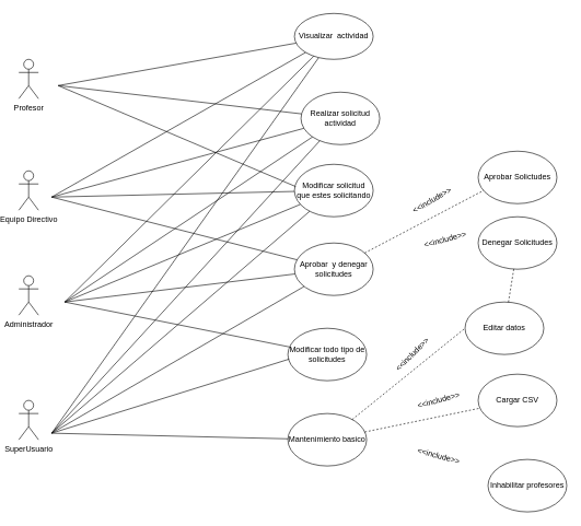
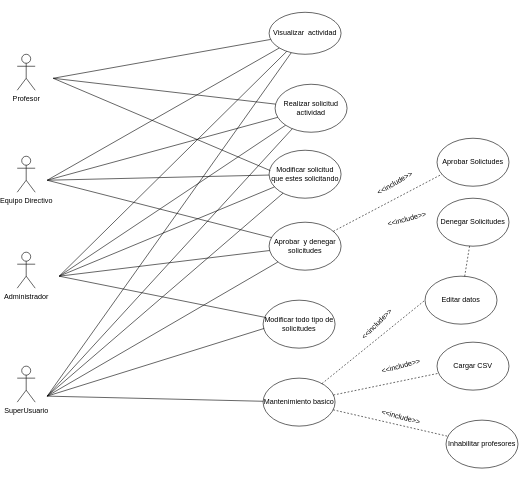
  <mxCell id="0" />
  <mxCell id="1" parent="0" />
  <mxCell id="2" value="Visualizar&amp;nbsp; actividad" style="ellipse;whiteSpace=wrap;html=1;" vertex="1" parent="1"><mxGeometry x="440" y="20" width="120" height="70" as="geometry" /></mxCell>
  <mxCell id="3" value="Realizar solicitud actividad" style="ellipse;whiteSpace=wrap;html=1;" vertex="1" parent="1"><mxGeometry x="450" y="140" width="120" height="80" as="geometry" /></mxCell>
  <mxCell id="4" value="Modificar solicitud que estes solicitando" style="ellipse;whiteSpace=wrap;html=1;" vertex="1" parent="1"><mxGeometry x="440" y="250" width="120" height="80" as="geometry" /></mxCell>
  <mxCell id="5" value="Aprobar&amp;nbsp; y denegar solicitudes" style="ellipse;whiteSpace=wrap;html=1;" vertex="1" parent="1"><mxGeometry x="440" y="370" width="120" height="80" as="geometry" /></mxCell>
  <mxCell id="6" value="Modificar todo tipo de solicitudes" style="ellipse;whiteSpace=wrap;html=1;" vertex="1" parent="1"><mxGeometry x="430" y="500" width="120" height="80" as="geometry" /></mxCell>
  <mxCell id="7" value="Mantenimiento basico" style="ellipse;whiteSpace=wrap;html=1;" vertex="1" parent="1"><mxGeometry x="430" y="630" width="120" height="80" as="geometry" /></mxCell>
  <mxCell id="8" value="Profesor" style="shape=umlActor;verticalLabelPosition=bottom;verticalAlign=top;html=1;outlineConnect=0;" vertex="1" parent="1"><mxGeometry x="20" y="90" width="30" height="60" as="geometry" /></mxCell>
  <mxCell id="9" value="Administrador" style="shape=umlActor;verticalLabelPosition=bottom;verticalAlign=top;html=1;outlineConnect=0;" vertex="1" parent="1"><mxGeometry x="20" y="420" width="30" height="60" as="geometry" /></mxCell>
  <mxCell id="10" value="Equipo Directivo" style="shape=umlActor;verticalLabelPosition=bottom;verticalAlign=top;html=1;outlineConnect=0;" vertex="1" parent="1"><mxGeometry x="20" y="260" width="30" height="60" as="geometry" /></mxCell>
  <mxCell id="11" value="SuperUsuario&lt;div&gt;&lt;br&gt;&lt;/div&gt;" style="shape=umlActor;verticalLabelPosition=bottom;verticalAlign=top;html=1;outlineConnect=0;" vertex="1" parent="1"><mxGeometry x="20" y="610" width="30" height="60" as="geometry" /></mxCell>
  <mxCell id="12" value="" style="endArrow=none;html=1;rounded=0;" edge="1" parent="1" target="2"><mxGeometry width="50" height="50" relative="1" as="geometry"><mxPoint x="80" y="130" as="sourcePoint" /><mxPoint x="450" y="130" as="targetPoint" /></mxGeometry></mxCell>
  <mxCell id="13" value="" style="endArrow=none;html=1;rounded=0;" edge="1" parent="1" target="3"><mxGeometry width="50" height="50" relative="1" as="geometry"><mxPoint x="80" y="130" as="sourcePoint" /><mxPoint x="450" y="130" as="targetPoint" /></mxGeometry></mxCell>
  <mxCell id="14" value="" style="endArrow=none;html=1;rounded=0;entryX=0.017;entryY=0.425;entryDx=0;entryDy=0;entryPerimeter=0;" edge="1" parent="1" target="4"><mxGeometry width="50" height="50" relative="1" as="geometry"><mxPoint x="80" y="130" as="sourcePoint" /><mxPoint x="450" y="130" as="targetPoint" /></mxGeometry></mxCell>
  <mxCell id="15" value="" style="endArrow=none;html=1;rounded=0;" edge="1" parent="1" target="2"><mxGeometry width="50" height="50" relative="1" as="geometry"><mxPoint x="70" y="300" as="sourcePoint" /><mxPoint x="450" y="330" as="targetPoint" /></mxGeometry></mxCell>
  <mxCell id="16" value="" style="endArrow=none;html=1;rounded=0;" edge="1" parent="1" target="3"><mxGeometry width="50" height="50" relative="1" as="geometry"><mxPoint x="70" y="300" as="sourcePoint" /><mxPoint x="450" y="330" as="targetPoint" /></mxGeometry></mxCell>
  <mxCell id="17" value="" style="endArrow=none;html=1;rounded=0;" edge="1" parent="1" target="4"><mxGeometry width="50" height="50" relative="1" as="geometry"><mxPoint x="70" y="300" as="sourcePoint" /><mxPoint x="450" y="330" as="targetPoint" /></mxGeometry></mxCell>
  <mxCell id="18" value="" style="endArrow=none;html=1;rounded=0;" edge="1" parent="1" target="5"><mxGeometry width="50" height="50" relative="1" as="geometry"><mxPoint x="70" y="300" as="sourcePoint" /><mxPoint x="450" y="330" as="targetPoint" /></mxGeometry></mxCell>
  <mxCell id="19" value="" style="endArrow=none;html=1;rounded=0;" edge="1" parent="1" target="2"><mxGeometry width="50" height="50" relative="1" as="geometry"><mxPoint x="90" y="460" as="sourcePoint" /><mxPoint x="450" y="330" as="targetPoint" /></mxGeometry></mxCell>
  <mxCell id="20" value="" style="endArrow=none;html=1;rounded=0;" edge="1" parent="1" target="4"><mxGeometry width="50" height="50" relative="1" as="geometry"><mxPoint x="90" y="460" as="sourcePoint" /><mxPoint x="450" y="330" as="targetPoint" /></mxGeometry></mxCell>
  <mxCell id="21" value="" style="endArrow=none;html=1;rounded=0;" edge="1" parent="1" target="3"><mxGeometry width="50" height="50" relative="1" as="geometry"><mxPoint x="90" y="460" as="sourcePoint" /><mxPoint x="450" y="330" as="targetPoint" /></mxGeometry></mxCell>
  <mxCell id="22" value="" style="endArrow=none;html=1;rounded=0;" edge="1" parent="1" target="5"><mxGeometry width="50" height="50" relative="1" as="geometry"><mxPoint x="90" y="460" as="sourcePoint" /><mxPoint x="450" y="430" as="targetPoint" /></mxGeometry></mxCell>
  <mxCell id="23" value="" style="endArrow=none;html=1;rounded=0;" edge="1" parent="1" target="6"><mxGeometry width="50" height="50" relative="1" as="geometry"><mxPoint x="90" y="460" as="sourcePoint" /><mxPoint x="450" y="430" as="targetPoint" /></mxGeometry></mxCell>
  <mxCell id="24" value="" style="endArrow=none;html=1;rounded=0;" edge="1" parent="1" target="2"><mxGeometry width="50" height="50" relative="1" as="geometry"><mxPoint x="70" y="660" as="sourcePoint" /><mxPoint x="450" y="430" as="targetPoint" /></mxGeometry></mxCell>
  <mxCell id="25" value="" style="endArrow=none;html=1;rounded=0;" edge="1" parent="1" target="5"><mxGeometry width="50" height="50" relative="1" as="geometry"><mxPoint x="70" y="660" as="sourcePoint" /><mxPoint x="450" y="430" as="targetPoint" /></mxGeometry></mxCell>
  <mxCell id="26" value="" style="endArrow=none;html=1;rounded=0;" edge="1" parent="1" target="3"><mxGeometry width="50" height="50" relative="1" as="geometry"><mxPoint x="70" y="660" as="sourcePoint" /><mxPoint x="450" y="430" as="targetPoint" /></mxGeometry></mxCell>
  <mxCell id="27" value="" style="endArrow=none;html=1;rounded=0;" edge="1" parent="1" target="4"><mxGeometry width="50" height="50" relative="1" as="geometry"><mxPoint x="70" y="660" as="sourcePoint" /><mxPoint x="450" y="430" as="targetPoint" /></mxGeometry></mxCell>
  <mxCell id="28" value="" style="endArrow=none;html=1;rounded=0;entryX=0.017;entryY=0.588;entryDx=0;entryDy=0;entryPerimeter=0;" edge="1" parent="1" target="6"><mxGeometry width="50" height="50" relative="1" as="geometry"><mxPoint x="70" y="660" as="sourcePoint" /><mxPoint x="450" y="430" as="targetPoint" /></mxGeometry></mxCell>
  <mxCell id="29" value="" style="endArrow=none;html=1;rounded=0;" edge="1" parent="1" target="7"><mxGeometry width="50" height="50" relative="1" as="geometry"><mxPoint x="70" y="660" as="sourcePoint" /><mxPoint x="450" y="430" as="targetPoint" /></mxGeometry></mxCell>
  <mxCell id="30" value="Aprobar Solictudes" style="ellipse;whiteSpace=wrap;html=1;" vertex="1" parent="1"><mxGeometry x="720" y="230" width="120" height="80" as="geometry" /></mxCell>
  <mxCell id="31" value="Denegar Solicitudes" style="ellipse;whiteSpace=wrap;html=1;" vertex="1" parent="1"><mxGeometry x="720" y="330" width="120" height="80" as="geometry" /></mxCell>
  <mxCell id="32" value="Editar datos" style="ellipse;whiteSpace=wrap;html=1;" vertex="1" parent="1"><mxGeometry x="700" y="460" width="120" height="80" as="geometry" /></mxCell>
  <mxCell id="33" value="Cargar CSV" style="ellipse;whiteSpace=wrap;html=1;" vertex="1" parent="1"><mxGeometry x="720" y="570" width="120" height="80" as="geometry" /></mxCell>
  <mxCell id="34" value="Inhabilitar profesores" style="ellipse;whiteSpace=wrap;html=1;" vertex="1" parent="1"><mxGeometry x="735" y="700" width="120" height="80" as="geometry" /></mxCell>
  <mxCell id="35" value="" style="endArrow=none;dashed=1;html=1;rounded=0;entryX=0.067;entryY=0.75;entryDx=0;entryDy=0;entryPerimeter=0;" edge="1" parent="1" source="5" target="30"><mxGeometry width="50" height="50" relative="1" as="geometry"><mxPoint x="580" y="370" as="sourcePoint" /><mxPoint x="630" y="320" as="targetPoint" /></mxGeometry></mxCell>
  <mxCell id="36" value="" style="endArrow=none;dashed=1;html=1;rounded=0;" edge="1" parent="1" source="31" target="32"><mxGeometry width="50" height="50" relative="1" as="geometry"><mxPoint x="400" y="480" as="sourcePoint" /><mxPoint x="450" y="430" as="targetPoint" /></mxGeometry></mxCell>
  <mxCell id="37" value="" style="endArrow=none;dashed=1;html=1;rounded=0;entryX=0;entryY=0.5;entryDx=0;entryDy=0;" edge="1" parent="1" source="7" target="32"><mxGeometry width="50" height="50" relative="1" as="geometry"><mxPoint x="400" y="480" as="sourcePoint" /><mxPoint x="450" y="430" as="targetPoint" /></mxGeometry></mxCell>
  <mxCell id="38" value="" style="endArrow=none;dashed=1;html=1;rounded=0;" edge="1" parent="1" source="7" target="33"><mxGeometry width="50" height="50" relative="1" as="geometry"><mxPoint x="400" y="480" as="sourcePoint" /><mxPoint x="450" y="430" as="targetPoint" /></mxGeometry></mxCell>
+ <mxCell id="39" value="" style="endArrow=none;dashed=1;html=1;rounded=0;" edge="1" parent="1" source="7" target="34"><mxGeometry width="50" height="50" relative="1" as="geometry"><mxPoint x="400" y="480" as="sourcePoint" /><mxPoint x="450" y="430" as="targetPoint" /></mxGeometry></mxCell>
  <mxCell id="40" value="&amp;lt;&amp;lt;include&amp;gt;&amp;gt;" style="text;html=1;align=center;verticalAlign=middle;whiteSpace=wrap;rounded=0;rotation=-15;" vertex="1" parent="1"><mxGeometry x="640" y="350" width="60" height="30" as="geometry" /></mxCell>
  <mxCell id="41" value="&amp;lt;&amp;lt;include&amp;gt;&amp;gt;" style="text;html=1;align=center;verticalAlign=middle;whiteSpace=wrap;rounded=0;rotation=-30;" vertex="1" parent="1"><mxGeometry x="620" y="290" width="60" height="30" as="geometry" /></mxCell>
  <mxCell id="42" value="&amp;lt;&amp;lt;include&amp;gt;&amp;gt;" style="text;html=1;align=center;verticalAlign=middle;whiteSpace=wrap;rounded=0;rotation=-45;" vertex="1" parent="1"><mxGeometry x="590" y="525" width="60" height="30" as="geometry" /></mxCell>
  <mxCell id="43" value="&amp;lt;&amp;lt;include&amp;gt;&amp;gt;" style="text;html=1;align=center;verticalAlign=middle;whiteSpace=wrap;rounded=0;rotation=-15;" vertex="1" parent="1"><mxGeometry x="630" y="595" width="60" height="30" as="geometry" /></mxCell>
  <mxCell id="44" value="&amp;lt;&amp;lt;include&amp;gt;&amp;gt;" style="text;html=1;align=center;verticalAlign=middle;whiteSpace=wrap;rounded=0;rotation=15;" vertex="1" parent="1"><mxGeometry x="630" y="680" width="60" height="30" as="geometry" /></mxCell>
